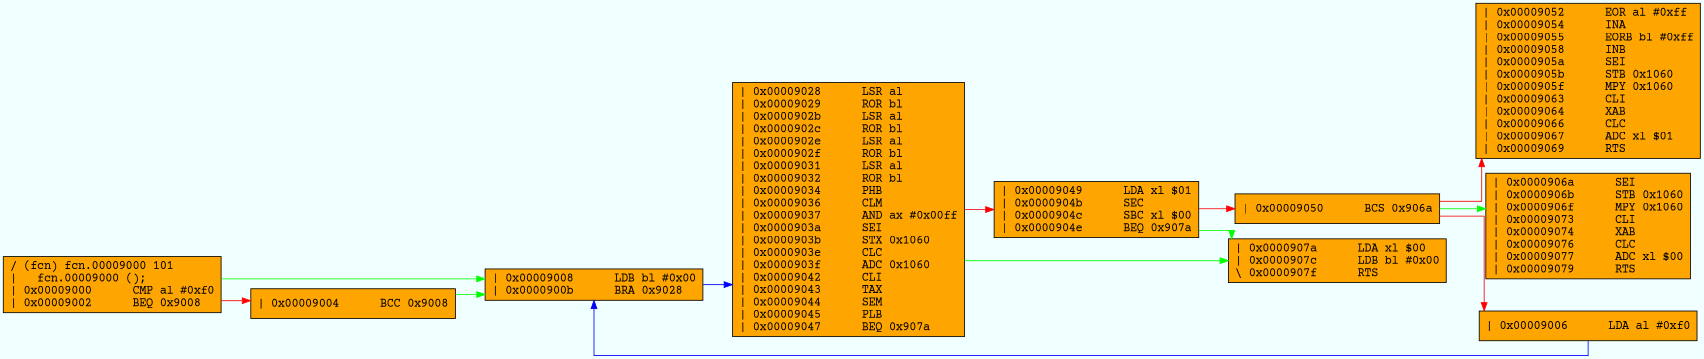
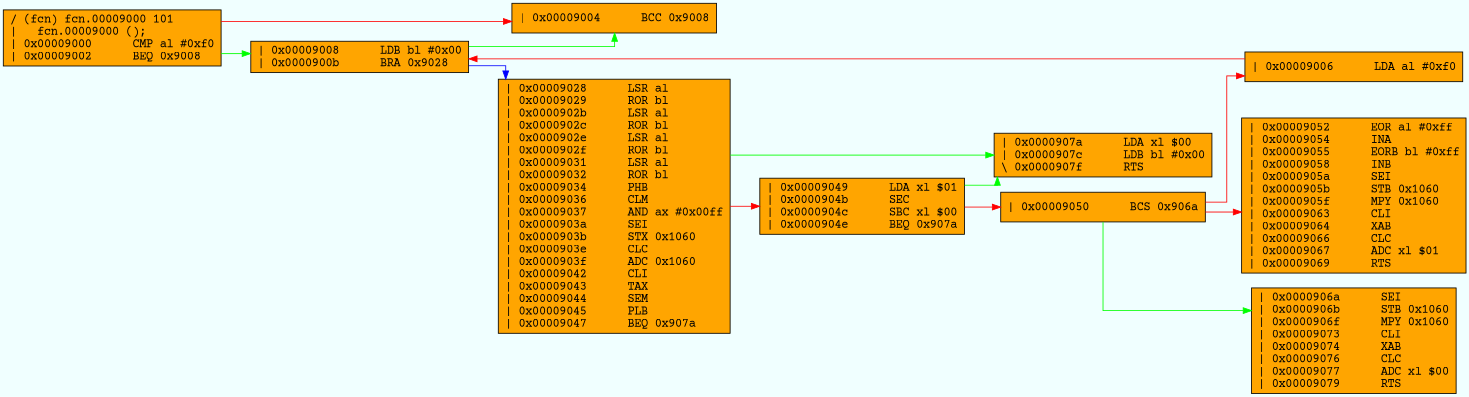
  digraph {
    bgcolor=azure
    fontname="Courier Prime"
    fontsize=8
    rankdir=LR
    splines=ortho
    node [fillcolor=orange fontname="Courier Prime" shape=box style=filled]
    edge [arrowhead=normal color=green fontname="Courier Prime"]
    n1 [label="/ (fcn) fcn.00009000 101\l|   fcn.00009000 ();\l| 0x00009000      CMP al #0xf0\l| 0x00009002      BEQ 0x9008\l"]
    n2 [label="| 0x00009008      LDB bl #0x00\l| 0x0000900b      BRA 0x9028\l"]
    n3 [label="| 0x00009004      BCC 0x9008\l"]
    n4 [label="| 0x00009028      LSR al\l| 0x00009029      ROR bl\l| 0x0000902b      LSR al\l| 0x0000902c      ROR bl\l| 0x0000902e      LSR al\l| 0x0000902f      ROR bl\l| 0x00009031      LSR al\l| 0x00009032      ROR bl\l| 0x00009034      PHB\l| 0x00009036      CLM\l| 0x00009037      AND ax #0x00ff\l| 0x0000903a      SEI\l| 0x0000903b      STX 0x1060\l| 0x0000903e      CLC\l| 0x0000903f      ADC 0x1060\l| 0x00009042      CLI\l| 0x00009043      TAX\l| 0x00009044      SEM\l| 0x00009045      PLB\l| 0x00009047      BEQ 0x907a\l"]
    n5 [label="| 0x0000907a      LDA xl $00\l| 0x0000907c      LDB bl #0x00\l\\ 0x0000907f      RTS\l"]
    n6 [label="| 0x00009049      LDA xl $01\l| 0x0000904b      SEC\l| 0x0000904c      SBC xl $00\l| 0x0000904e      BEQ 0x907a\l"]
    n7 [label="| 0x00009006      LDA al #0xf0\l"]
    n8 [label="| 0x00009050      BCS 0x906a\l"]
    n9 [label="| 0x0000906a      SEI\l| 0x0000906b      STB 0x1060\l| 0x0000906f      MPY 0x1060\l| 0x00009073      CLI\l| 0x00009074      XAB\l| 0x00009076      CLC\l| 0x00009077      ADC xl $00\l| 0x00009079      RTS\l"]
    n10 [label="| 0x00009052      EOR al #0xff\l| 0x00009054      INA\l| 0x00009055      EORB bl #0xff\l| 0x00009058      INB\l| 0x0000905a      SEI\l| 0x0000905b      STB 0x1060\l| 0x0000905f      MPY 0x1060\l| 0x00009063      CLI\l| 0x00009064      XAB\l| 0x00009066      CLC\l| 0x00009067      ADC xl $01\l| 0x00009069      RTS\l"]
    n1 -> n2
    n1 -> n3 [color=red]
    n2 -> n4 [color=blue]
-   n3 -> n2
+   n2 -> n3
    n4 -> n5
    n4 -> n6 [color=red]
    n6 -> n5
    n6 -> n8 [color=red]
-   n7 -> n2 [color=blue]
+   n7 -> n2 [color=red]
    n8 -> n7 [color=red]
    n8 -> n9
    n8 -> n10 [color=red]
  }
